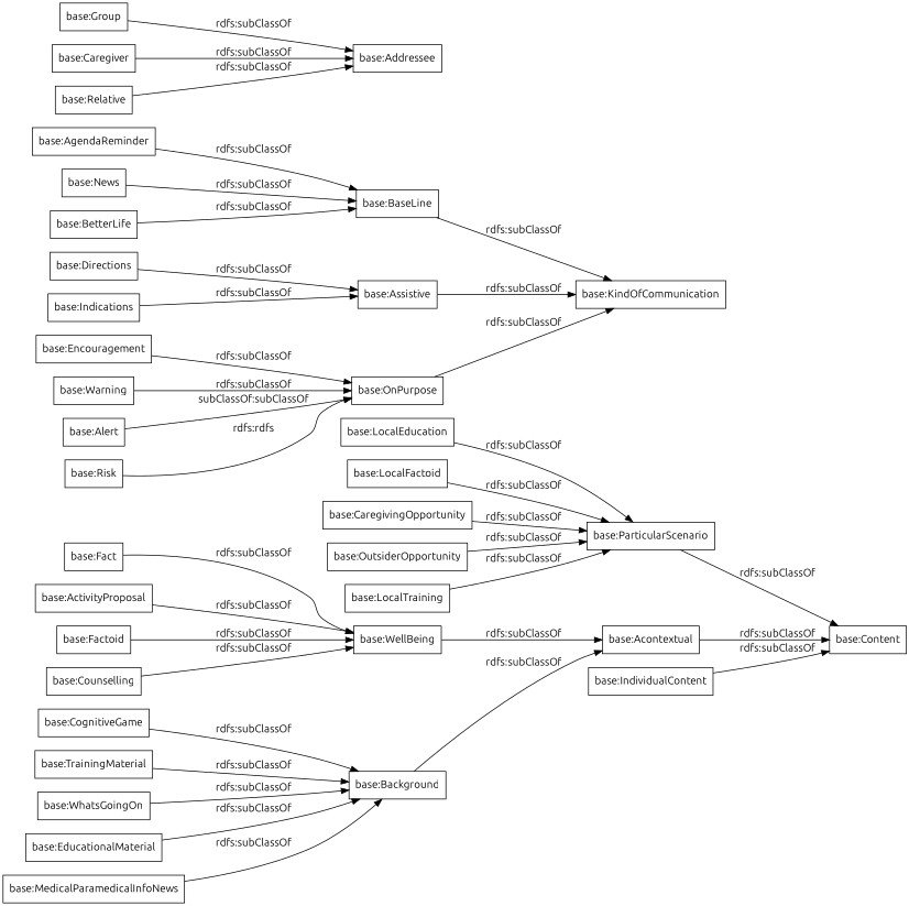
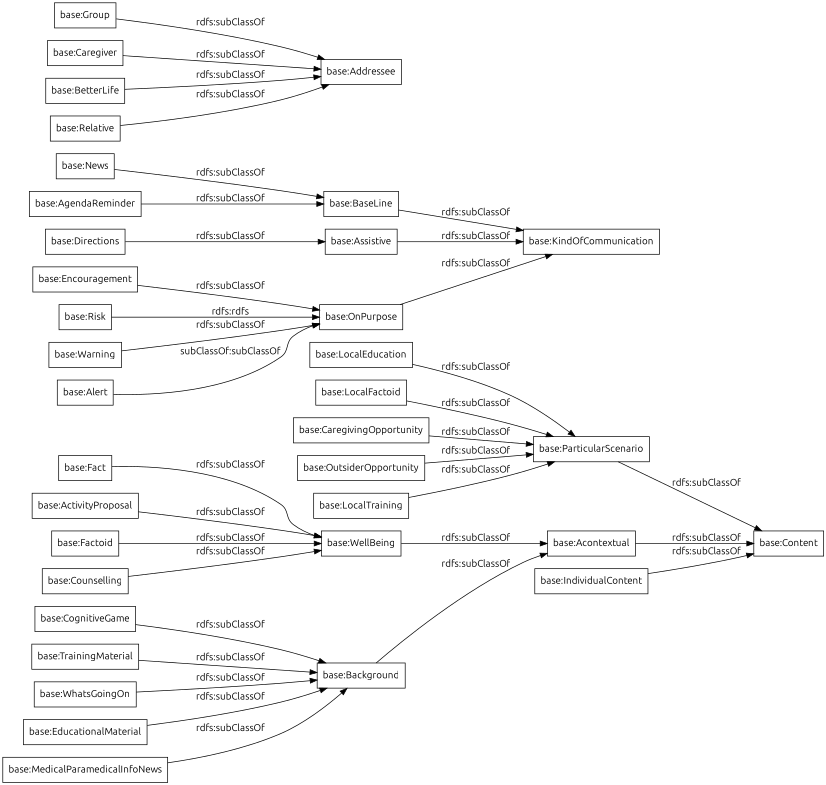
  digraph {
    fontname=Ubuntu
    rankdir=LR
    node [color=black fontname=Ubuntu shape=rectangle]
    edge [fontname=Ubuntu]
    "base:CognitiveGame"
    "base:Background"
    "base:Acontextual"
    "base:Content"
    "base:Encouragement"
    "base:OnPurpose"
    "base:KindOfCommunication"
    "base:CaregivingOpportunity"
    "base:ParticularScenario"
    "base:Group"
    "base:Addressee"
    "base:ActivityProposal"
    "base:WellBeing"
    "base:Factoid"
    "base:AgendaReminder"
    "base:BaseLine"
    "base:Counselling"
    "base:Caregiver"
    "base:TrainingMaterial"
    "base:WhatsGoingOn"
    "base:OutsiderOpportunity"
    "base:Risk"
    "base:EducationalMaterial"
-   "base:Indications"
    "base:Assistive"
    "base:Warning"
    "base:IndividualContent"
    "base:MedicalParamedicalInfoNews"
    "base:News"
    "base:Fact"
    "base:BetterLife"
    "base:LocalTraining"
    "base:LocalEducation"
    "base:Alert"
    "base:Directions"
    "base:Relative"
    "base:LocalFactoid"
    "base:CognitiveGame" -> "base:Background" [label="rdfs:subClassOf"]
    "base:Background" -> "base:Acontextual" [label="rdfs:subClassOf"]
    "base:Acontextual" -> "base:Content" [label="rdfs:subClassOf"]
    "base:Encouragement" -> "base:OnPurpose" [label="rdfs:subClassOf"]
    "base:OnPurpose" -> "base:KindOfCommunication" [label="rdfs:subClassOf"]
    "base:CaregivingOpportunity" -> "base:ParticularScenario" [label="rdfs:subClassOf"]
    "base:ParticularScenario" -> "base:Content" [label="rdfs:subClassOf"]
    "base:Group" -> "base:Addressee" [label="rdfs:subClassOf"]
    "base:ActivityProposal" -> "base:WellBeing" [label="rdfs:subClassOf"]
    "base:WellBeing" -> "base:Acontextual" [label="rdfs:subClassOf"]
    "base:Factoid" -> "base:WellBeing" [label="rdfs:subClassOf"]
    "base:AgendaReminder" -> "base:BaseLine" [label="rdfs:subClassOf"]
    "base:BaseLine" -> "base:KindOfCommunication" [label="rdfs:subClassOf"]
    "base:Counselling" -> "base:WellBeing" [label="rdfs:subClassOf"]
    "base:Caregiver" -> "base:Addressee" [label="rdfs:subClassOf"]
    "base:TrainingMaterial" -> "base:Background" [label="rdfs:subClassOf"]
    "base:WhatsGoingOn" -> "base:Background" [label="rdfs:subClassOf"]
    "base:OutsiderOpportunity" -> "base:ParticularScenario" [label="rdfs:subClassOf"]
    "base:Risk" -> "base:OnPurpose" [label="rdfs:rdfs"]
    "base:EducationalMaterial" -> "base:Background" [label="rdfs:subClassOf"]
-   "base:Indications" -> "base:Assistive" [label="rdfs:subClassOf"]
    "base:Assistive" -> "base:KindOfCommunication" [label="rdfs:subClassOf"]
    "base:Warning" -> "base:OnPurpose" [label="rdfs:subClassOf"]
    "base:IndividualContent" -> "base:Content" [label="rdfs:subClassOf"]
    "base:MedicalParamedicalInfoNews" -> "base:Background" [label="rdfs:subClassOf"]
    "base:News" -> "base:BaseLine" [label="rdfs:subClassOf"]
    "base:Fact" -> "base:WellBeing" [label="rdfs:subClassOf"]
-   "base:BetterLife" -> "base:BaseLine" [label="rdfs:subClassOf"]
+   "base:BetterLife" -> "base:Addressee" [label="rdfs:subClassOf"]
    "base:LocalTraining" -> "base:ParticularScenario" [label="rdfs:subClassOf"]
    "base:LocalEducation" -> "base:ParticularScenario" [label="rdfs:subClassOf"]
    "base:Alert" -> "base:OnPurpose" [label="subClassOf:subClassOf"]
    "base:Directions" -> "base:Assistive" [label="rdfs:subClassOf"]
    "base:Relative" -> "base:Addressee" [label="rdfs:subClassOf"]
    "base:LocalFactoid" -> "base:ParticularScenario" [label="rdfs:subClassOf"]
  }
